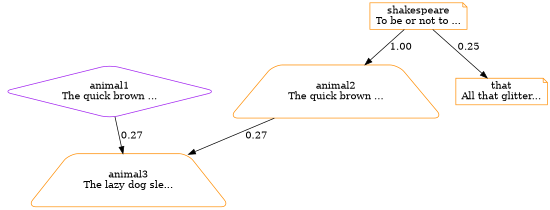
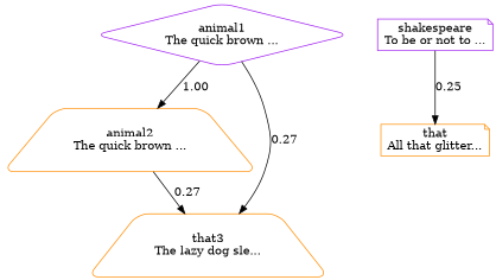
  digraph {
    rankdir=TB
    node [color=darkorange shape=trapezium style=rounded]
    n1 [color=purple label="animal1\nThe quick brown ..." shape=diamond]
    n2 [label="animal2\nThe quick brown ..."]
-   n3 [label="animal3\nThe lazy dog sle..."]
-   n4 [label="shakespeare\nTo be or not to ..." shape=note]
+   n3 [label="that3\nThe lazy dog sle..."]
+   n4 [color=purple label="shakespeare\nTo be or not to ..." shape=note]
    n5 [label="that\nAll that glitter..." shape=note]
-   n4 -> n2 [label=1.00]
+   n1 -> n2 [label=1.00]
    n1 -> n3 [label=0.27]
    n2 -> n3 [label=0.27]
    n4 -> n5 [label=0.25]
  }
